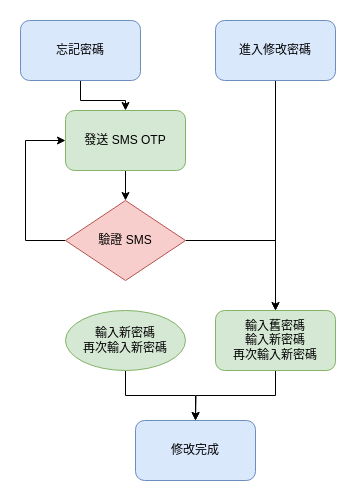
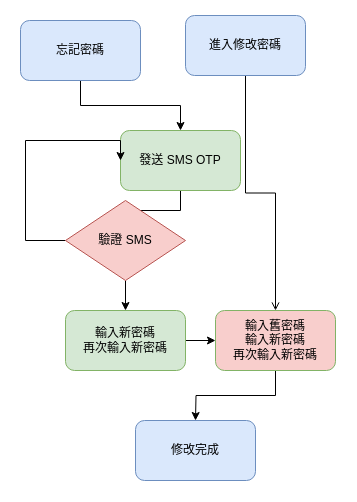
  <mxCell id="0" />
  <mxCell id="1" parent="0" />
  <mxCell id="2" value="" style="edgeStyle=orthogonalEdgeStyle;rounded=0;orthogonalLoop=1;jettySize=auto;html=1;" edge="1" parent="1" source="3" target="5"><mxGeometry relative="1" as="geometry" /></mxCell>
  <mxCell id="3" value="忘記密碼" style="rounded=1;whiteSpace=wrap;html=1;fillColor=#dae8fc;strokeColor=#6c8ebf;" vertex="1" parent="1"><mxGeometry x="20" y="20" width="120" height="60" as="geometry" /></mxCell>
  <mxCell id="4" value="" style="edgeStyle=orthogonalEdgeStyle;rounded=0;orthogonalLoop=1;jettySize=auto;html=1;" edge="1" parent="1" source="5" target="8"><mxGeometry relative="1" as="geometry" /></mxCell>
- <mxCell id="5" value="發送 SMS OTP" style="rounded=1;whiteSpace=wrap;html=1;fillColor=#d5e8d4;strokeColor=#82b366;" vertex="1" parent="1"><mxGeometry x="65" y="110" width="120" height="60" as="geometry" /></mxCell>
+ <mxCell id="5" value="發送 SMS OTP" style="rounded=1;whiteSpace=wrap;html=1;fillColor=#d5e8d4;strokeColor=#82b366;" vertex="1" parent="1"><mxGeometry x="120" y="130" width="120" height="60" as="geometry" /></mxCell>
  <mxCell id="6" style="edgeStyle=orthogonalEdgeStyle;rounded=0;orthogonalLoop=1;jettySize=auto;html=1;entryX=0;entryY=0.5;entryDx=0;entryDy=0;exitX=0;exitY=0.5;exitDx=0;exitDy=0;" edge="1" parent="1" source="8" target="5"><mxGeometry relative="1" as="geometry"><Array as="points"><mxPoint x="25" y="240" /><mxPoint x="25" y="140" /></Array></mxGeometry></mxCell>
- <mxCell id="7" value="" style="edgeStyle=orthogonalEdgeStyle;rounded=0;orthogonalLoop=1;jettySize=auto;html=1;" edge="1" parent="1" source="8" target="15"><mxGeometry relative="1" as="geometry" /></mxCell>
+ <mxCell id="7" value="" style="edgeStyle=orthogonalEdgeStyle;rounded=0;orthogonalLoop=1;jettySize=auto;html=1;" edge="1" parent="1" source="8" target="10"><mxGeometry relative="1" as="geometry" /></mxCell>
  <mxCell id="8" value="驗證 SMS" style="rhombus;whiteSpace=wrap;html=1;fillColor=#f8cecc;strokeColor=#b85450;" vertex="1" parent="1"><mxGeometry x="65" y="200" width="120" height="80" as="geometry" /></mxCell>
- <mxCell id="9" value="" style="edgeStyle=orthogonalEdgeStyle;rounded=0;orthogonalLoop=1;jettySize=auto;html=1;" edge="1" parent="1" source="10" target="11"><mxGeometry relative="1" as="geometry" /></mxCell>
- <mxCell id="10" value="輸入新密碼&lt;br&gt;再次輸入新密碼" style="ellipse;whiteSpace=wrap;html=1;fillColor=#d5e8d4;strokeColor=#82b366;" vertex="1" parent="1"><mxGeometry x="65" y="310" width="120" height="60" as="geometry" /></mxCell>
+ <mxCell id="9" value="" style="edgeStyle=orthogonalEdgeStyle;rounded=0;orthogonalLoop=1;jettySize=auto;html=1;" edge="1" parent="1" source="10" target="15"><mxGeometry relative="1" as="geometry" /></mxCell>
+ <mxCell id="10" value="輸入新密碼&lt;br&gt;再次輸入新密碼" style="rounded=1;whiteSpace=wrap;html=1;fillColor=#d5e8d4;strokeColor=#82b366;" vertex="1" parent="1"><mxGeometry x="65" y="310" width="120" height="60" as="geometry" /></mxCell>
  <mxCell id="11" value="修改完成" style="rounded=1;whiteSpace=wrap;html=1;fillColor=#dae8fc;strokeColor=#6c8ebf;" vertex="1" parent="1"><mxGeometry x="135" y="420" width="120" height="60" as="geometry" /></mxCell>
  <mxCell id="12" style="edgeStyle=orthogonalEdgeStyle;rounded=0;orthogonalLoop=1;jettySize=auto;html=1;endArrow=open;" edge="1" parent="1" source="13" target="15"><mxGeometry relative="1" as="geometry" /></mxCell>
- <mxCell id="13" value="進入修改密碼" style="rounded=1;whiteSpace=wrap;html=1;fillColor=#dae8fc;strokeColor=#6c8ebf;" vertex="1" parent="1"><mxGeometry x="215" y="20" width="120" height="60" as="geometry" /></mxCell>
+ <mxCell id="13" value="進入修改密碼" style="rounded=1;whiteSpace=wrap;html=1;fillColor=#dae8fc;strokeColor=#6c8ebf;" vertex="1" parent="1"><mxGeometry x="185" y="15" width="120" height="60" as="geometry" /></mxCell>
  <mxCell id="14" style="edgeStyle=orthogonalEdgeStyle;rounded=0;orthogonalLoop=1;jettySize=auto;html=1;exitX=0.5;exitY=1;exitDx=0;exitDy=0;" edge="1" parent="1" source="15"><mxGeometry relative="1" as="geometry"><mxPoint x="195" y="420" as="targetPoint" /></mxGeometry></mxCell>
- <mxCell id="15" value="輸入舊密碼&lt;br&gt;輸入新密碼&lt;br&gt;再次輸入新密碼" style="rounded=1;whiteSpace=wrap;html=1;fillColor=#d5e8d4;strokeColor=#82b366;" vertex="1" parent="1"><mxGeometry x="215" y="310" width="120" height="60" as="geometry" /></mxCell>
+ <mxCell id="15" value="輸入舊密碼&lt;br&gt;輸入新密碼&lt;br&gt;再次輸入新密碼" style="rounded=1;whiteSpace=wrap;html=1;fillColor=#f8cecc;strokeColor=#82b366;" vertex="1" parent="1"><mxGeometry x="215" y="310" width="120" height="60" as="geometry" /></mxCell>
